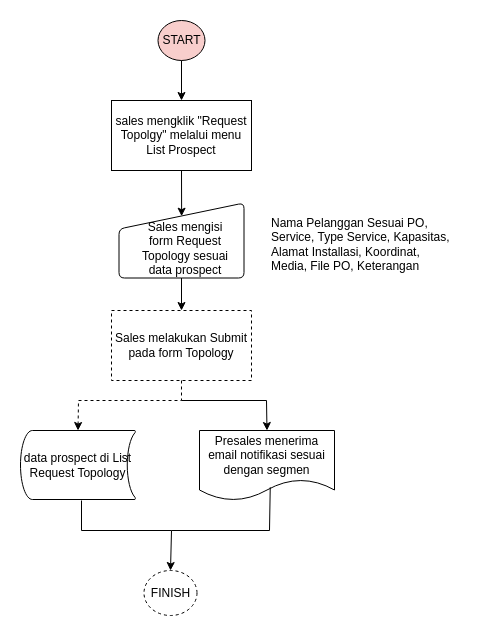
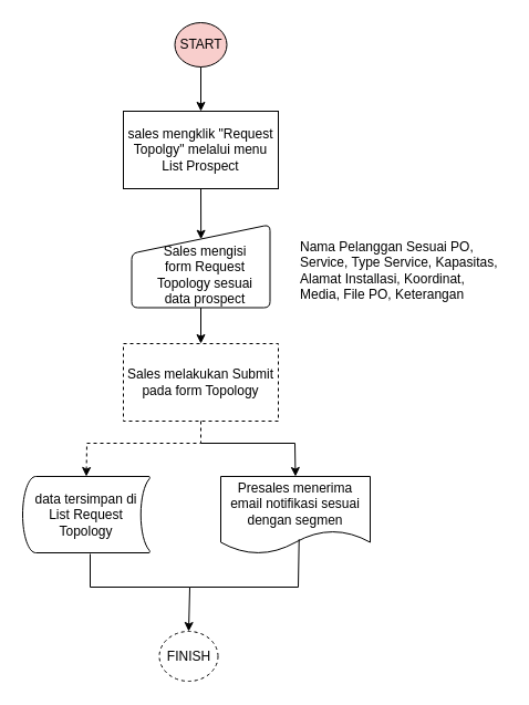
  <mxCell id="0" />
  <mxCell id="1" parent="0" />
  <mxCell id="2" value="sales mengklik &quot;Request Topolgy&quot; melalui menu List Prospect" style="rounded=0;whiteSpace=wrap;html=1;" vertex="1" parent="1"><mxGeometry x="111" y="100" width="140" height="70" as="geometry" /></mxCell>
  <mxCell id="3" value="&lt;h4&gt;&lt;span style=&quot;font-weight: normal&quot;&gt;Nama Pelanggan Sesuai PO, Service, Type Service, Kapasitas, Alamat Installasi, Koordinat, Media,&amp;nbsp;File PO, Keterangan&lt;/span&gt;&lt;/h4&gt;" style="text;html=1;strokeColor=none;fillColor=none;spacing=5;spacingTop=-20;whiteSpace=wrap;overflow=hidden;rounded=0;" vertex="1" parent="1"><mxGeometry x="266" y="210" width="190" height="70" as="geometry" /></mxCell>
  <mxCell id="4" value="Sales melakukan Submit pada form Topology" style="rounded=0;whiteSpace=wrap;html=1;dashed=1;" vertex="1" parent="1"><mxGeometry x="111" y="310" width="140" height="70" as="geometry" /></mxCell>
  <mxCell id="5" value="START" style="ellipse;whiteSpace=wrap;html=1;fillColor=#f8cecc;" vertex="1" parent="1"><mxGeometry x="157.5" y="20" width="47" height="40" as="geometry" /></mxCell>
- <mxCell id="6" value="&lt;span style=&quot;white-space: normal&quot;&gt;data&lt;/span&gt;&lt;span style=&quot;white-space: normal&quot;&gt;&amp;nbsp;prospect di List Request Topology&lt;/span&gt;" style="strokeWidth=1;html=1;shape=mxgraph.flowchart.stored_data;whiteSpace=wrap;" vertex="1" parent="1"><mxGeometry x="20" y="430" width="115" height="69" as="geometry" /></mxCell>
+ <mxCell id="6" value="&lt;span style=&quot;white-space: normal&quot;&gt;data&lt;/span&gt;&lt;span style=&quot;white-space: normal&quot;&gt;&amp;nbsp;tersimpan di List Request Topology&lt;/span&gt;" style="strokeWidth=1;html=1;shape=mxgraph.flowchart.stored_data;whiteSpace=wrap;" vertex="1" parent="1"><mxGeometry x="20" y="430" width="115" height="69" as="geometry" /></mxCell>
  <mxCell id="7" value="" style="verticalLabelPosition=bottom;verticalAlign=top;html=1;strokeWidth=1;shape=manualInput;whiteSpace=wrap;rounded=1;size=26;arcSize=11;" vertex="1" parent="1"><mxGeometry x="118.5" y="202.5" width="125" height="75" as="geometry" /></mxCell>
  <mxCell id="8" value="&lt;span style=&quot;white-space: normal&quot;&gt;Sales mengisi&lt;/span&gt;&lt;br style=&quot;white-space: normal&quot;&gt;&lt;span style=&quot;white-space: normal&quot;&gt;&amp;nbsp;form Request&amp;nbsp;&lt;/span&gt;&lt;br style=&quot;white-space: normal&quot;&gt;&lt;span style=&quot;white-space: normal&quot;&gt;Topology sesuai data prospect&lt;/span&gt;" style="text;html=1;strokeColor=none;fillColor=none;align=center;verticalAlign=middle;whiteSpace=wrap;rounded=0;" vertex="1" parent="1"><mxGeometry x="135" y="225" width="100" height="45" as="geometry" /></mxCell>
  <mxCell id="9" value="Presales menerima email notifikasi sesuai dengan segmen" style="shape=document;whiteSpace=wrap;html=1;boundedLbl=1;strokeWidth=1;" vertex="1" parent="1"><mxGeometry x="199" y="430" width="135" height="70" as="geometry" /></mxCell>
  <mxCell id="10" value="FINISH" style="ellipse;whiteSpace=wrap;html=1;dashed=1;" vertex="1" parent="1"><mxGeometry x="143.5" y="570" width="53" height="45" as="geometry" /></mxCell>
  <mxCell id="11" value="" style="endArrow=classic;html=1;exitX=0.5;exitY=1;exitDx=0;exitDy=0;entryX=0.501;entryY=0.176;entryDx=0;entryDy=0;entryPerimeter=0;" edge="1" parent="1" source="2" target="7"><mxGeometry width="50" height="50" relative="1" as="geometry"><mxPoint x="141" y="200" as="sourcePoint" /><mxPoint x="191" y="150" as="targetPoint" /></mxGeometry></mxCell>
  <mxCell id="12" value="" style="endArrow=classic;html=1;exitX=0.5;exitY=1;exitDx=0;exitDy=0;entryX=0.5;entryY=0;entryDx=0;entryDy=0;" edge="1" parent="1" source="7" target="4"><mxGeometry width="50" height="50" relative="1" as="geometry"><mxPoint x="41" y="360" as="sourcePoint" /><mxPoint x="91" y="310" as="targetPoint" /></mxGeometry></mxCell>
  <mxCell id="13" value="" style="endArrow=classic;html=1;exitX=0.5;exitY=1;exitDx=0;exitDy=0;entryX=0.5;entryY=0;entryDx=0;entryDy=0;entryPerimeter=0;rounded=0;dashed=1;" edge="1" parent="1" source="4" target="6"><mxGeometry width="50" height="50" relative="1" as="geometry"><mxPoint x="171" y="420" as="sourcePoint" /><mxPoint x="221" y="370" as="targetPoint" /><Array as="points"><mxPoint x="181" y="400" /><mxPoint x="78" y="400" /></Array></mxGeometry></mxCell>
  <mxCell id="14" value="" style="endArrow=classic;html=1;entryX=0.5;entryY=0;entryDx=0;entryDy=0;" edge="1" parent="1" target="2"><mxGeometry width="50" height="50" relative="1" as="geometry"><mxPoint x="181" y="60" as="sourcePoint" /><mxPoint x="201" y="50" as="targetPoint" /></mxGeometry></mxCell>
  <mxCell id="15" value="" style="endArrow=classic;html=1;entryX=0.5;entryY=0;entryDx=0;entryDy=0;rounded=0;" edge="1" parent="1" target="9"><mxGeometry width="50" height="50" relative="1" as="geometry"><mxPoint x="181" y="400" as="sourcePoint" /><mxPoint x="301" y="400" as="targetPoint" /><Array as="points"><mxPoint x="266" y="400" /></Array></mxGeometry></mxCell>
  <mxCell id="16" value="" style="endArrow=none;html=1;rounded=0;" edge="1" parent="1"><mxGeometry width="50" height="50" relative="1" as="geometry"><mxPoint x="81" y="500" as="sourcePoint" /><mxPoint x="171" y="530" as="targetPoint" /><Array as="points"><mxPoint x="81" y="530" /></Array></mxGeometry></mxCell>
  <mxCell id="17" value="" style="endArrow=none;html=1;exitX=0.524;exitY=0.811;exitDx=0;exitDy=0;exitPerimeter=0;rounded=0;" edge="1" parent="1" source="9"><mxGeometry width="50" height="50" relative="1" as="geometry"><mxPoint x="281" y="580" as="sourcePoint" /><mxPoint x="171" y="530" as="targetPoint" /><Array as="points"><mxPoint x="269" y="530" /></Array></mxGeometry></mxCell>
  <mxCell id="18" value="" style="endArrow=classic;html=1;entryX=0.5;entryY=0;entryDx=0;entryDy=0;" edge="1" parent="1" target="10"><mxGeometry width="50" height="50" relative="1" as="geometry"><mxPoint x="171" y="530" as="sourcePoint" /><mxPoint x="211" y="520" as="targetPoint" /></mxGeometry></mxCell>
